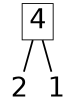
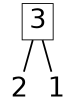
  digraph {
    nodesep=0.1
    node [fontname=Helvetica fontsize=30 shape=plaintext]
    edge [dir=none style=bold]
-   n1 [height=0.25 label=4 shape=box width=0.25]
+   n1 [height=0.25 label=3 shape=box width=0.25]
    n2 [height=0.25 label=2 width=0.25]
    n3 [height=0.25 label=1 width=0.25]
    n1 -> n2
    n1 -> n3
  }
